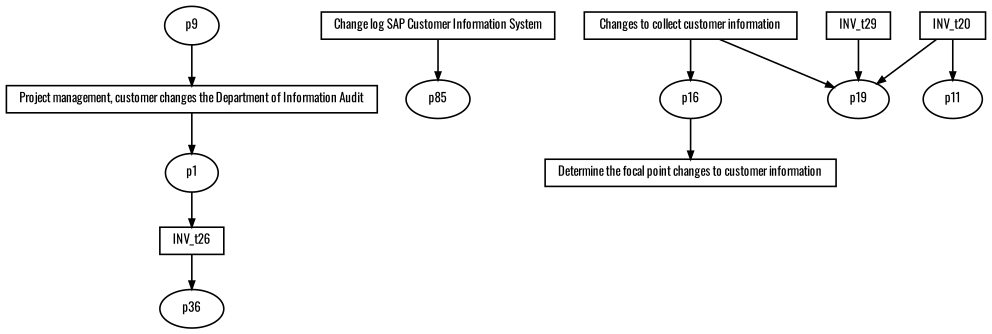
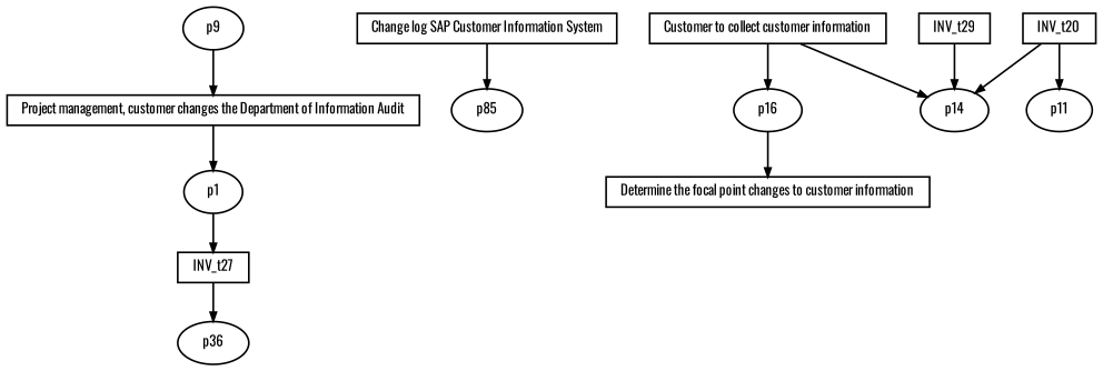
  digraph {
    fontname=Oswald
    fontsize=8
    rankdir=TB
    ranksep=.3
    remincross=true
    node [fontname=Oswald fontsize=8 shape=box]
    edge [arrowsize=0.5 fontname=Oswald]
    n1 [height=.2 label="Project management, customer changes the Department of Information Audit" width=.2]
    n2 [height=.2 label=p1 shape=oval width=.2]
-   n3 [height=.2 label=INV_t26 width=.2]
+   n3 [height=.2 label=INV_t27 width=.2]
    n4 [height=.2 label="Change log SAP Customer Information System" width=.2]
    n5 [height=.2 label=p85 shape=oval width=.2]
-   n6 [height=.2 label="Changes to collect customer information" width=.2]
+   n6 [height=.2 label="Customer to collect customer information" width=.2]
    n7 [height=.2 label=p16 shape=oval width=.2]
-   n8 [height=.2 label=p19 shape=oval width=.2]
+   n8 [height=.2 label=p14 shape=oval width=.2]
    n9 [height=.2 label="Determine the focal point changes to customer information" width=.2]
    n10 [height=.2 label=p9 shape=oval width=.2]
    n11 [height=.2 label=INV_t20 width=.2]
    n12 [height=.2 label=p11 shape=oval width=.2]
    n13 [height=.2 label=INV_t29 width=.2]
    n14 [height=.2 label=p36 shape=oval width=.2]
    n1 -> n2
    n2 -> n3
    n3 -> n14
    n4 -> n5
    n6 -> n7
    n6 -> n8
    n7 -> n9
    n10 -> n1
    n11 -> n8
    n11 -> n12
    n13 -> n8
  }
